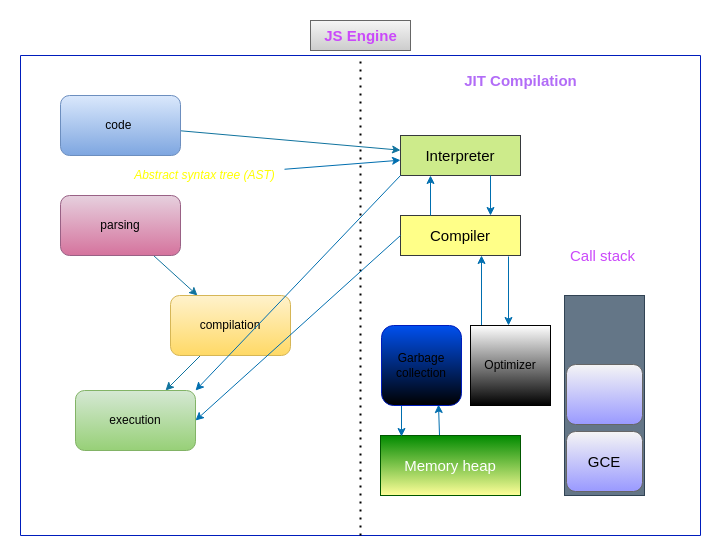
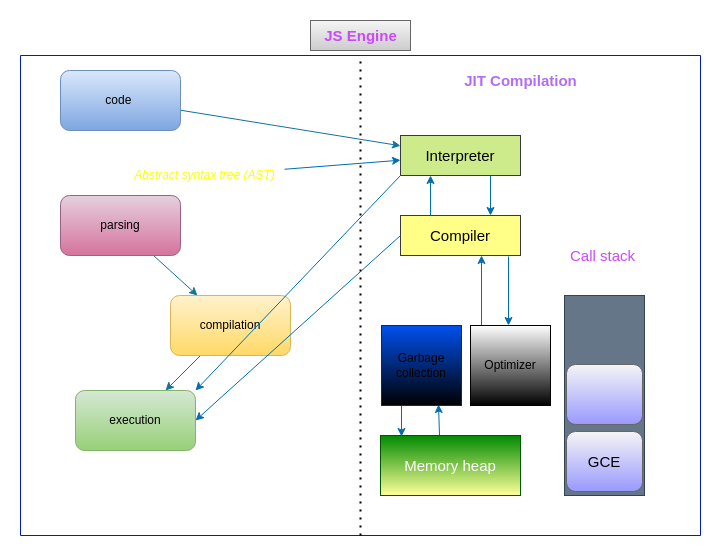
  <mxCell id="0" />
  <mxCell id="1" parent="0" />
  <mxCell id="2" value="" style="edgeStyle=none;html=1;shadow=0;fillColor=#b1ddf0;strokeColor=#10739e;" parent="1" source="3" target="11" edge="1"><mxGeometry relative="1" as="geometry" /></mxCell>
- <mxCell id="3" value="&lt;font color=&quot;#000000&quot;&gt;code&amp;nbsp;&lt;/font&gt;" style="rounded=1;whiteSpace=wrap;html=1;fillColor=#dae8fc;gradientColor=#7ea6e0;strokeColor=#6c8ebf;" parent="1" vertex="1"><mxGeometry x="60" y="95" width="120" height="60" as="geometry" /></mxCell>
+ <mxCell id="3" value="&lt;font color=&quot;#000000&quot;&gt;code&amp;nbsp;&lt;/font&gt;" style="rounded=1;whiteSpace=wrap;html=1;fillColor=#dae8fc;gradientColor=#7ea6e0;strokeColor=#6c8ebf;" parent="1" vertex="1"><mxGeometry x="60" y="70" width="120" height="60" as="geometry" /></mxCell>
  <mxCell id="4" value="" style="edgeStyle=none;html=1;fillColor=#b1ddf0;strokeColor=#10739e;" parent="1" source="5" target="7" edge="1"><mxGeometry relative="1" as="geometry" /></mxCell>
  <mxCell id="5" value="&lt;font color=&quot;#000000&quot;&gt;parsing&lt;/font&gt;" style="rounded=1;whiteSpace=wrap;html=1;fillColor=#e6d0de;gradientColor=#d5739d;strokeColor=#996185;" parent="1" vertex="1"><mxGeometry x="60" y="195" width="120" height="60" as="geometry" /></mxCell>
  <mxCell id="6" value="" style="edgeStyle=none;html=1;fillColor=#b1ddf0;strokeColor=#10739e;" parent="1" source="7" target="8" edge="1"><mxGeometry relative="1" as="geometry" /></mxCell>
  <mxCell id="7" value="&lt;font color=&quot;#000000&quot;&gt;compilation&lt;/font&gt;" style="rounded=1;whiteSpace=wrap;html=1;fillColor=#fff2cc;gradientColor=#ffd966;strokeColor=#d6b656;" parent="1" vertex="1"><mxGeometry x="170" y="295" width="120" height="60" as="geometry" /></mxCell>
  <mxCell id="8" value="&lt;font color=&quot;#000000&quot;&gt;execution&lt;/font&gt;" style="rounded=1;whiteSpace=wrap;html=1;fillColor=#d5e8d4;gradientColor=#97d077;strokeColor=#82b366;" parent="1" vertex="1"><mxGeometry x="75" y="390" width="120" height="60" as="geometry" /></mxCell>
  <mxCell id="9" value="" style="swimlane;startSize=0;fillColor=#0050ef;fontColor=#ffffff;strokeColor=#001DBC;" parent="1" vertex="1"><mxGeometry x="20" y="55" width="680" height="480" as="geometry" /></mxCell>
  <mxCell id="10" value="JIT Compilation" style="text;html=1;align=center;verticalAlign=middle;resizable=0;points=[];autosize=1;strokeColor=none;fillColor=none;strokeWidth=1;fontStyle=1;fontSize=15;fontColor=#B26CF7;" parent="9" vertex="1"><mxGeometry x="430" y="10" width="140" height="30" as="geometry" /></mxCell>
  <mxCell id="11" value="&lt;font color=&quot;#000000&quot;&gt;Interpreter&lt;/font&gt;" style="rounded=0;whiteSpace=wrap;html=1;strokeWidth=1;fontSize=15;fillColor=#cdeb8b;strokeColor=#36393d;" parent="9" vertex="1"><mxGeometry x="380" y="80" width="120" height="40" as="geometry" /></mxCell>
  <mxCell id="12" style="edgeStyle=none;html=1;exitX=0.9;exitY=1.025;exitDx=0;exitDy=0;fontColor=#000000;exitPerimeter=0;fillColor=#1ba1e2;strokeColor=#006EAF;" parent="9" source="13" edge="1"><mxGeometry relative="1" as="geometry"><mxPoint x="488" y="200" as="sourcePoint" /><mxPoint x="488" y="270" as="targetPoint" /></mxGeometry></mxCell>
  <mxCell id="13" value="&lt;font color=&quot;#000000&quot;&gt;Compiler&lt;/font&gt;" style="rounded=0;whiteSpace=wrap;html=1;strokeWidth=1;fontSize=15;fillColor=#ffff88;strokeColor=#36393d;" parent="9" vertex="1"><mxGeometry x="380" y="160" width="120" height="40" as="geometry" /></mxCell>
  <mxCell id="14" style="edgeStyle=none;html=1;exitX=0.5;exitY=0;exitDx=0;exitDy=0;entryX=0.85;entryY=0.988;entryDx=0;entryDy=0;entryPerimeter=0;fontColor=#000000;fillColor=#1ba1e2;strokeColor=#006EAF;" parent="9" edge="1"><mxGeometry relative="1" as="geometry"><mxPoint x="419" y="380" as="sourcePoint" /><mxPoint x="418" y="349.04" as="targetPoint" /></mxGeometry></mxCell>
  <mxCell id="15" value="Memory heap" style="rounded=0;whiteSpace=wrap;html=1;strokeWidth=1;fontSize=15;fillColor=#008a00;fontColor=#ffffff;strokeColor=#005700;gradientColor=#FFFF99;" parent="9" vertex="1"><mxGeometry x="360" y="380" width="140" height="60" as="geometry" /></mxCell>
  <mxCell id="16" value="" style="rounded=0;whiteSpace=wrap;html=1;strokeWidth=1;fontSize=15;fillColor=#647687;fontColor=#ffffff;strokeColor=#314354;" parent="9" vertex="1"><mxGeometry x="544" y="240" width="80" height="200" as="geometry" /></mxCell>
  <mxCell id="17" value="&lt;font color=&quot;#000000&quot;&gt;GCE&lt;/font&gt;" style="rounded=1;whiteSpace=wrap;html=1;strokeWidth=1;fontSize=15;fontColor=#333333;fillColor=#f5f5f5;strokeColor=#666666;gradientColor=#9999FF;" parent="9" vertex="1"><mxGeometry x="546" y="376" width="76" height="60" as="geometry" /></mxCell>
  <mxCell id="18" value="" style="rounded=1;whiteSpace=wrap;html=1;strokeWidth=1;fontSize=15;fontColor=#333333;fillColor=#f5f5f5;strokeColor=#666666;gradientColor=#9999FF;" parent="9" vertex="1"><mxGeometry x="546" y="309" width="76" height="60" as="geometry" /></mxCell>
  <mxCell id="19" value="" style="endArrow=classic;html=1;entryX=0.25;entryY=1;entryDx=0;entryDy=0;exitX=0.25;exitY=0;exitDx=0;exitDy=0;fillColor=#1ba1e2;strokeColor=#006EAF;" parent="9" source="13" target="11" edge="1"><mxGeometry width="50" height="50" relative="1" as="geometry"><mxPoint x="415" y="160" as="sourcePoint" /><mxPoint x="465" y="110" as="targetPoint" /></mxGeometry></mxCell>
  <mxCell id="20" value="" style="endArrow=classic;html=1;entryX=0.75;entryY=0;entryDx=0;entryDy=0;exitX=0.75;exitY=1;exitDx=0;exitDy=0;fillColor=#1ba1e2;strokeColor=#006EAF;" parent="9" source="11" target="13" edge="1"><mxGeometry width="50" height="50" relative="1" as="geometry"><mxPoint x="450" y="140" as="sourcePoint" /><mxPoint x="500" y="90" as="targetPoint" /></mxGeometry></mxCell>
  <mxCell id="21" style="edgeStyle=none;html=1;exitX=0.25;exitY=1;exitDx=0;exitDy=0;entryX=0.15;entryY=0.017;entryDx=0;entryDy=0;entryPerimeter=0;fontColor=#000000;fillColor=#1ba1e2;strokeColor=#006EAF;" parent="9" source="22" target="15" edge="1"><mxGeometry relative="1" as="geometry" /></mxCell>
- <mxCell id="22" value="&lt;font color=&quot;#000000&quot;&gt;Garbage collection&lt;/font&gt;" style="whiteSpace=wrap;html=1;aspect=fixed;fillColor=#0050ef;fontColor=#ffffff;strokeColor=#001DBC;gradientColor=default;rounded=1;" parent="9" vertex="1"><mxGeometry x="361" y="270" width="80" height="80" as="geometry" /></mxCell>
+ <mxCell id="22" value="&lt;font color=&quot;#000000&quot;&gt;Garbage collection&lt;/font&gt;" style="whiteSpace=wrap;html=1;aspect=fixed;fillColor=#0050ef;fontColor=#ffffff;strokeColor=#001DBC;gradientColor=default;" parent="9" vertex="1"><mxGeometry x="361" y="270" width="80" height="80" as="geometry" /></mxCell>
  <mxCell id="23" style="edgeStyle=none;html=1;exitX=0.25;exitY=0;exitDx=0;exitDy=0;entryX=0.75;entryY=1;entryDx=0;entryDy=0;fontColor=#000000;fillColor=#1ba1e2;strokeColor=#006EAF;" parent="9" edge="1"><mxGeometry relative="1" as="geometry"><mxPoint x="461" y="270" as="sourcePoint" /><mxPoint x="461" y="200" as="targetPoint" /></mxGeometry></mxCell>
  <mxCell id="24" value="Optimizer" style="whiteSpace=wrap;html=1;aspect=fixed;fontColor=#000000;gradientColor=default;" parent="9" vertex="1"><mxGeometry x="450" y="270" width="80" height="80" as="geometry" /></mxCell>
  <mxCell id="25" value="" style="endArrow=none;dashed=1;html=1;dashPattern=1 3;strokeWidth=2;entryX=0.5;entryY=0;entryDx=0;entryDy=0;exitX=0.5;exitY=1;exitDx=0;exitDy=0;" parent="1" source="9" target="9" edge="1"><mxGeometry width="50" height="50" relative="1" as="geometry"><mxPoint x="380" y="295" as="sourcePoint" /><mxPoint x="430" y="245" as="targetPoint" /></mxGeometry></mxCell>
  <mxCell id="26" value="Call stack" style="text;html=1;align=center;verticalAlign=middle;resizable=0;points=[];autosize=1;strokeColor=none;fillColor=none;fontSize=15;fontColor=#CA49FA;" parent="1" vertex="1"><mxGeometry x="557" y="240" width="90" height="30" as="geometry" /></mxCell>
  <mxCell id="27" value="&lt;font color=&quot;#ca49fa&quot;&gt;JS Engine&lt;/font&gt;" style="text;html=1;align=center;verticalAlign=middle;resizable=0;points=[];autosize=1;strokeColor=#666666;fillColor=#f5f5f5;fontSize=15;fontColor=#333333;fontStyle=1;labelBackgroundColor=none;gradientColor=#CCCCCC;" parent="1" vertex="1"><mxGeometry x="310" y="20" width="100" height="30" as="geometry" /></mxCell>
  <mxCell id="28" value="" style="edgeStyle=none;html=1;fontColor=#000000;fillColor=#1ba1e2;strokeColor=#006EAF;" parent="1" source="29" target="11" edge="1"><mxGeometry relative="1" as="geometry" /></mxCell>
  <mxCell id="29" value="&lt;i&gt;&lt;font color=&quot;#ffff00&quot;&gt;Abstract syntax tree (AST)&lt;/font&gt;&lt;/i&gt;" style="text;html=1;align=center;verticalAlign=middle;resizable=0;points=[];autosize=1;strokeColor=none;fillColor=none;" parent="1" vertex="1"><mxGeometry x="124" y="160" width="160" height="30" as="geometry" /></mxCell>
  <mxCell id="30" style="edgeStyle=none;html=1;exitX=0;exitY=1;exitDx=0;exitDy=0;entryX=1;entryY=0;entryDx=0;entryDy=0;fontColor=#000000;fillColor=#1ba1e2;strokeColor=#006EAF;" parent="1" source="11" target="8" edge="1"><mxGeometry relative="1" as="geometry" /></mxCell>
  <mxCell id="31" style="edgeStyle=none;html=1;exitX=0;exitY=0.5;exitDx=0;exitDy=0;entryX=1;entryY=0.5;entryDx=0;entryDy=0;fontColor=#000000;fillColor=#1ba1e2;strokeColor=#006EAF;" parent="1" source="13" target="8" edge="1"><mxGeometry relative="1" as="geometry" /></mxCell>
